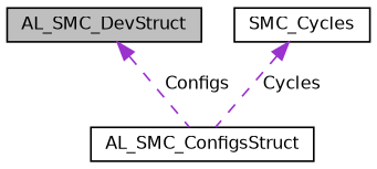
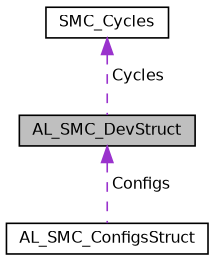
  digraph {
    node [color=black fillcolor=white fontname=Helvetica fontsize=10 shape=record style=filled]
    edge [color=darkorchid3 dir=back fontname=Helvetica fontsize=10 labelfontname=Helvetica labelfontsize=10 style=dashed]
    n1 [fillcolor=grey75 fontcolor=black height=0.2 label=AL_SMC_DevStruct width=0.4]
    n2 [height=0.2 label=AL_SMC_ConfigsStruct width=0.4]
    n3 [height=0.2 label=SMC_Cycles width=0.4]
    n1 -> n2 [label=" Configs"]
-   n3 -> n2 [label=" Cycles"]
+   n3 -> n1 [label=" Cycles"]
  }
